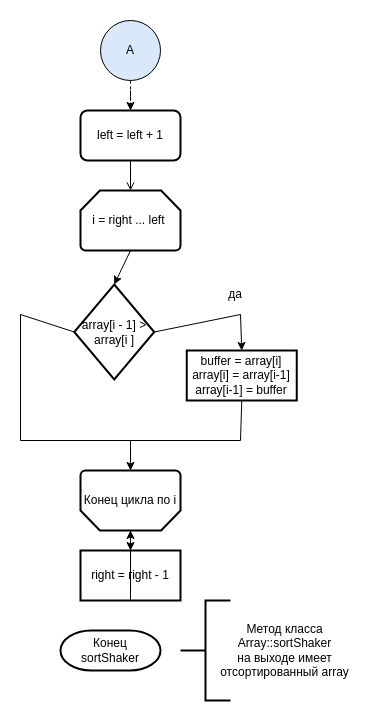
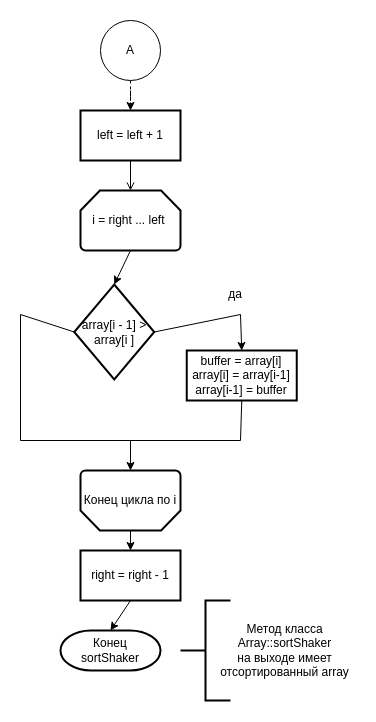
  <mxCell id="0" />
  <mxCell id="1" parent="0" />
  <mxCell id="2" value="i = right ... left&amp;nbsp;" style="strokeWidth=2;html=1;shape=mxgraph.flowchart.loop_limit;whiteSpace=wrap;" parent="1" vertex="1"><mxGeometry x="80" y="190" width="100" height="60" as="geometry" /></mxCell>
  <mxCell id="3" value="Конец цикла по i" style="strokeWidth=2;html=1;shape=mxgraph.flowchart.loop_limit;whiteSpace=wrap;direction=west;fillColor=none;" parent="1" vertex="1"><mxGeometry x="80" y="470" width="100" height="60" as="geometry" /></mxCell>
  <mxCell id="4" value="array[i - 1] &amp;gt; array[i ]" style="strokeWidth=2;html=1;shape=mxgraph.flowchart.decision;whiteSpace=wrap;fillColor=none;" parent="1" vertex="1"><mxGeometry x="73.75" y="284" width="80" height="95" as="geometry" /></mxCell>
  <mxCell id="5" value="buffer = array[i]&lt;br&gt;array[i] = array[i-1]&lt;br&gt;array[i-1] = buffer&lt;span style=&quot;color: rgba(0 , 0 , 0 , 0) ; font-family: monospace ; font-size: 0px&quot;&gt;%3CmxGraphModel%3E%3Croot%3E%3CmxCell%20id%3D%220%22%2F%3E%3CmxCell%20id%3D%221%22%20parent%3D%220%22%2F%3E%3CmxCell%20id%3D%222%22%20value%3D%22buffer%20%3D%20array%5Bi%5D%26lt%3Bbr%26gt%3Barray%5Bi%5D%20%3D%20array%5Bj%5D%26lt%3Bbr%26gt%3Barray%5Bj%5D%20%3D%20buffer%22%20style%3D%22rounded%3D0%3BwhiteSpace%3Dwrap%3Bhtml%3D1%3BabsoluteArcSize%3D1%3BarcSize%3D14%3BstrokeWidth%3D2%3BfillColor%3Dnone%3B%22%20vertex%3D%221%22%20parent%3D%221%22%3E%3CmxGeometry%20x%3D%22250%22%20y%3D%22340%22%20width%3D%22100%22%20height%3D%2250%22%20as%3D%22geometry%22%2F%3E%3C%2FmxCell%3E%3C%2Froot%3E%3C%2FmxGraphModel%3E&lt;/span&gt;" style="rounded=0;whiteSpace=wrap;html=1;absoluteArcSize=1;arcSize=14;strokeWidth=2;fillColor=none;" parent="1" vertex="1"><mxGeometry x="186.25" y="350" width="110" height="50" as="geometry" /></mxCell>
  <mxCell id="6" value="" style="endArrow=classic;html=1;exitX=0.5;exitY=1;exitDx=0;exitDy=0;exitPerimeter=0;entryX=0.5;entryY=0;entryDx=0;entryDy=0;entryPerimeter=0;" parent="1" target="4" edge="1"><mxGeometry width="50" height="50" relative="1" as="geometry"><mxPoint x="130" y="250" as="sourcePoint" /><mxPoint x="210" y="90" as="targetPoint" /></mxGeometry></mxCell>
  <mxCell id="7" value="" style="endArrow=classic;html=1;exitX=1;exitY=0.5;exitDx=0;exitDy=0;exitPerimeter=0;rounded=0;entryX=0.5;entryY=0;entryDx=0;entryDy=0;" parent="1" source="4" target="5" edge="1"><mxGeometry width="50" height="50" relative="1" as="geometry"><mxPoint x="160" y="414" as="sourcePoint" /><mxPoint x="240" y="320" as="targetPoint" /><Array as="points"><mxPoint x="240" y="314" /></Array></mxGeometry></mxCell>
  <mxCell id="8" value="" style="endArrow=none;html=1;exitX=0.5;exitY=1;exitDx=0;exitDy=0;rounded=0;endFill=0;" parent="1" source="5" edge="1"><mxGeometry width="50" height="50" relative="1" as="geometry"><mxPoint x="240" y="429" as="sourcePoint" /><mxPoint x="130" y="440" as="targetPoint" /><Array as="points"><mxPoint x="240" y="440" /></Array></mxGeometry></mxCell>
  <mxCell id="9" value="" style="endArrow=none;html=1;exitX=0;exitY=0.5;exitDx=0;exitDy=0;exitPerimeter=0;rounded=0;endFill=0;" parent="1" source="4" edge="1"><mxGeometry width="50" height="50" relative="1" as="geometry"><mxPoint x="160" y="514" as="sourcePoint" /><mxPoint x="130" y="440" as="targetPoint" /><Array as="points"><mxPoint x="20" y="314" /><mxPoint x="20" y="440" /></Array></mxGeometry></mxCell>
  <mxCell id="10" value="" style="endArrow=classic;html=1;entryX=0.5;entryY=1;entryDx=0;entryDy=0;entryPerimeter=0;" parent="1" edge="1"><mxGeometry width="50" height="50" relative="1" as="geometry"><mxPoint x="130" y="440" as="sourcePoint" /><mxPoint x="130" y="470" as="targetPoint" /></mxGeometry></mxCell>
  <mxCell id="11" value="да&lt;br&gt;" style="text;html=1;strokeColor=none;fillColor=none;align=center;verticalAlign=middle;whiteSpace=wrap;rounded=0;" parent="1" vertex="1"><mxGeometry x="215" y="284" width="40" height="20" as="geometry" /></mxCell>
  <mxCell id="12" value="right = right - 1" style="rounded=0;whiteSpace=wrap;html=1;absoluteArcSize=1;arcSize=14;strokeWidth=2;fillColor=none;" parent="1" vertex="1"><mxGeometry x="80" y="550" width="100" height="50" as="geometry" /></mxCell>
  <mxCell id="13" value="" style="endArrow=classic;html=1;exitX=0.5;exitY=0;exitDx=0;exitDy=0;exitPerimeter=0;" parent="1" source="3" edge="1"><mxGeometry width="50" height="50" relative="1" as="geometry"><mxPoint x="160" y="610" as="sourcePoint" /><mxPoint x="130" y="550" as="targetPoint" /></mxGeometry></mxCell>
  <mxCell id="14" value="Конец &lt;br&gt;sortShaker" style="strokeWidth=2;html=1;shape=mxgraph.flowchart.terminator;whiteSpace=wrap;" parent="1" vertex="1"><mxGeometry x="60" y="630" width="100" height="40" as="geometry" /></mxCell>
- <mxCell id="15" value="" style="endArrow=classic;html=1;exitX=0.5;exitY=1;exitDx=0;exitDy=0;" parent="1" target="3" edge="1" source="12"><mxGeometry width="50" height="50" relative="1" as="geometry"><mxPoint x="130" y="680" as="sourcePoint" /><mxPoint x="130" y="570" as="targetPoint" /></mxGeometry></mxCell>
+ <mxCell id="15" value="" style="endArrow=classic;html=1;entryX=0.5;entryY=0;entryDx=0;entryDy=0;entryPerimeter=0;exitX=0.5;exitY=1;exitDx=0;exitDy=0;" parent="1" target="14" edge="1" source="12"><mxGeometry width="50" height="50" relative="1" as="geometry"><mxPoint x="130" y="680" as="sourcePoint" /><mxPoint x="130" y="570" as="targetPoint" /></mxGeometry></mxCell>
  <mxCell id="16" value="" style="strokeWidth=2;html=1;shape=mxgraph.flowchart.annotation_2;align=left;labelPosition=right;pointerEvents=1;rounded=0;fillColor=none;" parent="1" vertex="1"><mxGeometry x="180" y="600" width="50" height="100" as="geometry" /></mxCell>
  <mxCell id="17" value="&lt;span&gt;Метод класса &lt;br&gt;Array::sortShaker&lt;br&gt;на выходе имеет &lt;br&gt;отсортированный array&lt;br&gt;&lt;/span&gt;" style="text;html=1;align=center;verticalAlign=middle;resizable=0;points=[];autosize=1;strokeColor=none;" parent="1" vertex="1"><mxGeometry x="214" y="620" width="140" height="60" as="geometry" /></mxCell>
  <mxCell id="18" value="" style="edgeStyle=orthogonalEdgeStyle;rounded=0;orthogonalLoop=1;jettySize=auto;html=1;endArrow=open;" edge="1" parent="1" source="19" target="2"><mxGeometry relative="1" as="geometry" /></mxCell>
- <mxCell id="19" value="left = left + 1" style="whiteSpace=wrap;html=1;absoluteArcSize=1;arcSize=14;strokeWidth=2;fillColor=none;rounded=1;" vertex="1" parent="1"><mxGeometry x="80" y="110" width="100" height="50" as="geometry" /></mxCell>
+ <mxCell id="19" value="left = left + 1" style="rounded=0;whiteSpace=wrap;html=1;absoluteArcSize=1;arcSize=14;strokeWidth=2;fillColor=none;" vertex="1" parent="1"><mxGeometry x="80" y="110" width="100" height="50" as="geometry" /></mxCell>
  <mxCell id="20" value="" style="edgeStyle=orthogonalEdgeStyle;rounded=0;orthogonalLoop=1;jettySize=auto;html=1;dashed=1;" edge="1" parent="1" source="21" target="19"><mxGeometry relative="1" as="geometry" /></mxCell>
- <mxCell id="21" value="A" style="ellipse;whiteSpace=wrap;html=1;aspect=fixed;fillColor=#dae8fc;" vertex="1" parent="1"><mxGeometry x="100" y="20" width="60" height="60" as="geometry" /></mxCell>
+ <mxCell id="21" value="A" style="ellipse;whiteSpace=wrap;html=1;aspect=fixed;" vertex="1" parent="1"><mxGeometry x="100" y="20" width="60" height="60" as="geometry" /></mxCell>
